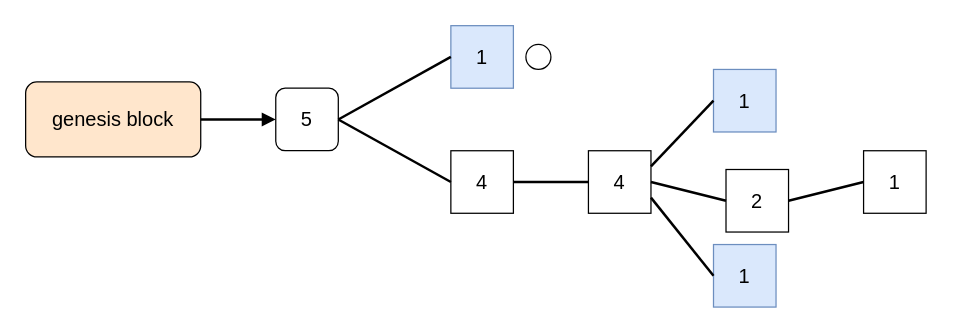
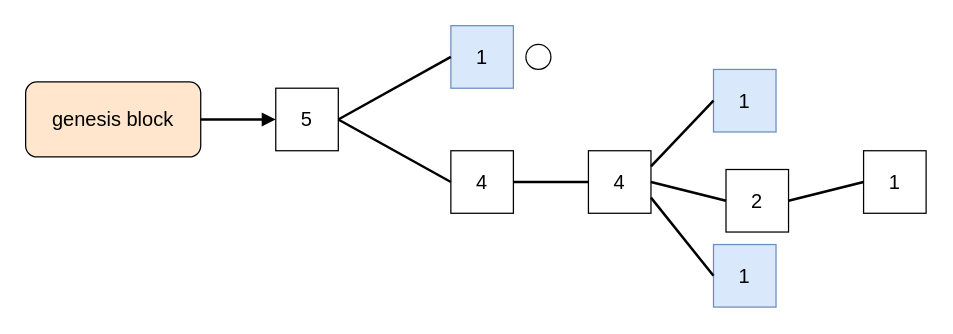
  <mxCell id="0" />
  <mxCell id="1" parent="0" />
  <mxCell id="2" value="&lt;font style=&quot;font-size: 16px;&quot;&gt;genesis block&lt;/font&gt;" style="rounded=1;whiteSpace=wrap;html=1;fillColor=#ffe6cc;" vertex="1" parent="1"><mxGeometry x="20" y="65" width="140" height="60" as="geometry" /></mxCell>
- <mxCell id="3" value="5" style="whiteSpace=wrap;html=1;aspect=fixed;fontSize=16;rounded=1;" vertex="1" parent="1"><mxGeometry x="220" y="70" width="50" height="50" as="geometry" /></mxCell>
+ <mxCell id="3" value="5" style="whiteSpace=wrap;html=1;aspect=fixed;fontSize=16;" vertex="1" parent="1"><mxGeometry x="220" y="70" width="50" height="50" as="geometry" /></mxCell>
  <mxCell id="4" value="1" style="whiteSpace=wrap;html=1;aspect=fixed;fontSize=16;fillColor=#dae8fc;strokeColor=#6c8ebf;" vertex="1" parent="1"><mxGeometry x="360" y="20" width="50" height="50" as="geometry" /></mxCell>
  <mxCell id="5" value="4" style="whiteSpace=wrap;html=1;aspect=fixed;fontSize=16;" vertex="1" parent="1"><mxGeometry x="360" y="120" width="50" height="50" as="geometry" /></mxCell>
  <mxCell id="6" value="" style="endArrow=block;html=1;rounded=0;fontSize=16;strokeWidth=2;exitX=1;exitY=0.5;exitDx=0;exitDy=0;entryX=0;entryY=0.5;entryDx=0;entryDy=0;" edge="1" parent="1" source="2" target="3"><mxGeometry width="50" height="50" relative="1" as="geometry"><mxPoint x="320" y="205" as="sourcePoint" /><mxPoint x="370" y="155" as="targetPoint" /></mxGeometry></mxCell>
  <mxCell id="7" value="" style="endArrow=none;html=1;rounded=0;fontSize=16;strokeWidth=2;exitX=1;exitY=0.5;exitDx=0;exitDy=0;entryX=0;entryY=0.5;entryDx=0;entryDy=0;" edge="1" parent="1" source="3" target="4"><mxGeometry width="50" height="50" relative="1" as="geometry"><mxPoint x="170" y="105" as="sourcePoint" /><mxPoint x="230" y="105" as="targetPoint" /></mxGeometry></mxCell>
  <mxCell id="8" value="" style="endArrow=none;html=1;rounded=0;fontSize=16;strokeWidth=2;exitX=1;exitY=0.5;exitDx=0;exitDy=0;entryX=0;entryY=0.5;entryDx=0;entryDy=0;" edge="1" parent="1" source="3" target="5"><mxGeometry width="50" height="50" relative="1" as="geometry"><mxPoint x="280" y="105" as="sourcePoint" /><mxPoint x="370" y="55" as="targetPoint" /></mxGeometry></mxCell>
  <mxCell id="9" value="" style="ellipse;whiteSpace=wrap;html=1;aspect=fixed;fontSize=16;" vertex="1" parent="1"><mxGeometry x="420" y="35" width="20" height="20" as="geometry" /></mxCell>
  <mxCell id="10" value="2" style="whiteSpace=wrap;html=1;aspect=fixed;fontSize=16;" vertex="1" parent="1"><mxGeometry x="580" y="135" width="50" height="50" as="geometry" /></mxCell>
  <mxCell id="11" value="4" style="whiteSpace=wrap;html=1;aspect=fixed;fontSize=16;" vertex="1" parent="1"><mxGeometry x="470" y="120" width="50" height="50" as="geometry" /></mxCell>
  <mxCell id="12" value="1" style="whiteSpace=wrap;html=1;aspect=fixed;fontSize=16;" vertex="1" parent="1"><mxGeometry x="690" y="120" width="50" height="50" as="geometry" /></mxCell>
  <mxCell id="13" value="1" style="whiteSpace=wrap;html=1;aspect=fixed;fontSize=16;fillColor=#dae8fc;strokeColor=#6c8ebf;" vertex="1" parent="1"><mxGeometry x="570" y="55" width="50" height="50" as="geometry" /></mxCell>
  <mxCell id="14" value="1" style="whiteSpace=wrap;html=1;aspect=fixed;fontSize=16;fillColor=#dae8fc;strokeColor=#6c8ebf;" vertex="1" parent="1"><mxGeometry x="570" y="195" width="50" height="50" as="geometry" /></mxCell>
  <mxCell id="15" value="" style="endArrow=none;html=1;rounded=0;fontSize=16;strokeWidth=2;exitX=1;exitY=0.5;exitDx=0;exitDy=0;entryX=0;entryY=0.5;entryDx=0;entryDy=0;" edge="1" parent="1" source="5" target="11"><mxGeometry width="50" height="50" relative="1" as="geometry"><mxPoint x="280" y="105" as="sourcePoint" /><mxPoint x="370" y="155" as="targetPoint" /></mxGeometry></mxCell>
  <mxCell id="16" value="" style="endArrow=none;html=1;rounded=0;fontSize=16;strokeWidth=2;exitX=1;exitY=0.5;exitDx=0;exitDy=0;entryX=0;entryY=0.5;entryDx=0;entryDy=0;" edge="1" parent="1" source="11" target="10"><mxGeometry width="50" height="50" relative="1" as="geometry"><mxPoint x="420" y="155" as="sourcePoint" /><mxPoint x="480" y="155" as="targetPoint" /></mxGeometry></mxCell>
  <mxCell id="17" value="" style="endArrow=none;html=1;rounded=0;fontSize=16;strokeWidth=2;exitX=1;exitY=0.5;exitDx=0;exitDy=0;entryX=0;entryY=0.5;entryDx=0;entryDy=0;" edge="1" parent="1" source="10" target="12"><mxGeometry width="50" height="50" relative="1" as="geometry"><mxPoint x="530" y="155" as="sourcePoint" /><mxPoint x="590" y="155" as="targetPoint" /></mxGeometry></mxCell>
  <mxCell id="18" value="" style="endArrow=none;html=1;rounded=0;fontSize=16;strokeWidth=2;exitX=1;exitY=0.25;exitDx=0;exitDy=0;entryX=0;entryY=0.5;entryDx=0;entryDy=0;" edge="1" parent="1" source="11" target="13"><mxGeometry width="50" height="50" relative="1" as="geometry"><mxPoint x="530" y="155" as="sourcePoint" /><mxPoint x="590" y="155" as="targetPoint" /></mxGeometry></mxCell>
  <mxCell id="19" value="" style="endArrow=none;html=1;rounded=0;fontSize=16;strokeWidth=2;exitX=1;exitY=0.75;exitDx=0;exitDy=0;entryX=0;entryY=0.5;entryDx=0;entryDy=0;" edge="1" parent="1" source="11" target="14"><mxGeometry width="50" height="50" relative="1" as="geometry"><mxPoint x="530" y="142.5" as="sourcePoint" /><mxPoint x="580" y="90" as="targetPoint" /></mxGeometry></mxCell>
